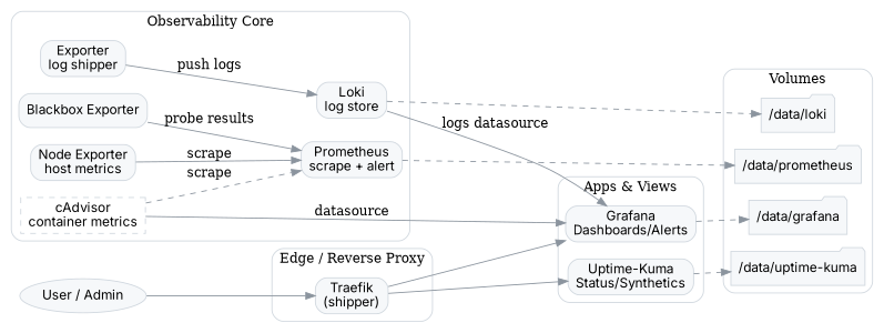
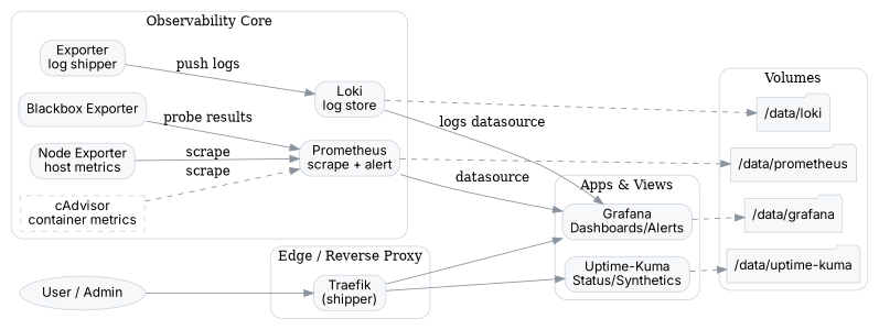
  digraph {
    rankdir=LR
    node [color="#d0d7de" fillcolor="#f6f8fa" fontname=Inter shape=box style="rounded,filled"]
    edge [color="#8b949e"]
    n1 [label="Grafana\nDashboards/Alerts"]
    n2 [label="Uptime-Kuma\nStatus/Synthetics"]
    n3 [label="Traefik\n(shipper)"]
    n4 [label="/data/grafana" shape=folder]
    n5 [label="/data/prometheus" shape=folder]
    n6 [label="/data/loki" shape=folder]
    n7 [label="/data/uptime-kuma" shape=folder]
    n8 [label="Prometheus\nscrape + alert"]
    n9 [label="Blackbox Exporter"]
    n10 [label="Loki\nlog store"]
    n11 [label="Exporter\nlog shipper"]
    n12 [label="Node Exporter\nhost metrics"]
    n13 [label="cAdvisor\ncontainer metrics" style=dashed]
    n14 [label="User / Admin" shape=ellipse]
    subgraph cluster_1 {
      color="#d0d7de"
      label="Apps & Views"
      style=rounded
      n1
      n2
    }
    subgraph cluster_2 {
      color="#d0d7de"
      label="Edge / Reverse Proxy"
      labelloc=t
      style=rounded
      n3
    }
    subgraph cluster_3 {
      color="#d0d7de"
      label=Volumes
      style=rounded
      n4
      n5
      n6
      n7
    }
    subgraph cluster_4 {
      color="#d0d7de"
      label="Observability Core"
      style=rounded
      n8
      n9
      n10
      n11
      n12
      n13
    }
    n1 -> n4 [style=dashed]
    n2 -> n7 [style=dashed]
    n3 -> n1
    n3 -> n2
-   n13 -> n1 [label=datasource]
+   n8 -> n1 [label=datasource]
    n8 -> n5 [style=dashed]
    n9 -> n8 [label="probe results"]
    n10 -> n1 [label="logs datasource"]
    n10 -> n6 [style=dashed]
    n11 -> n10 [label="push logs"]
    n12 -> n8 [label=scrape]
    n13 -> n8 [label=scrape style=dashed]
    n14 -> n3
  }
